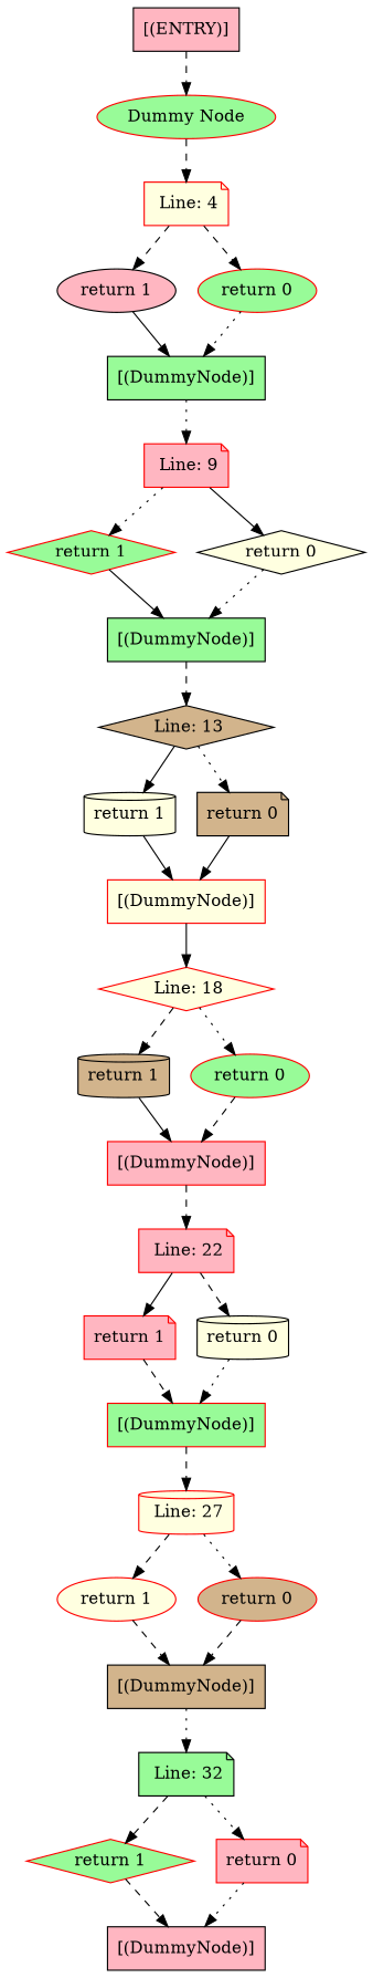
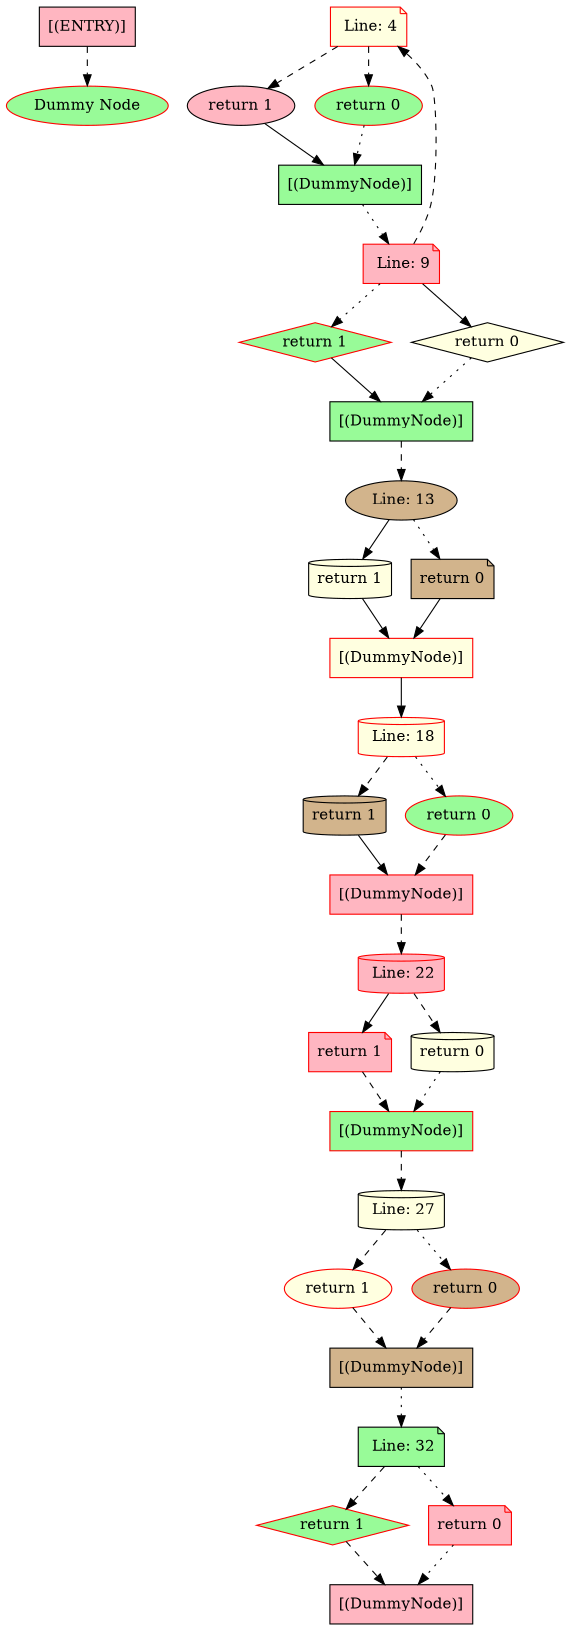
  digraph {
    node [color=red fillcolor=palegreen shape=record style=filled]
    edge [style=dashed]
    n1 [color=black fillcolor=lightpink label="{ [(ENTRY)]\l}"]
    n2 [label="Dummy Node" shape=ellipse]
    n3 [fillcolor=lightyellow label=" Line: 4" shape=note]
    n4 [color=black fillcolor=lightpink label="return 1" shape=ellipse]
    n5 [label="return 0" shape=ellipse]
    n6 [color=black label="{ [(DummyNode)]\l}"]
    n7 [fillcolor=lightpink label=" Line: 9" shape=note]
    n8 [label="return 1" shape=diamond]
    n9 [color=black fillcolor=lightyellow label="return 0" shape=diamond]
    n10 [color=black label="{ [(DummyNode)]\l}"]
-   n11 [color=black fillcolor=tan label=" Line: 13" shape=diamond]
+   n11 [color=black fillcolor=tan label=" Line: 13" shape=ellipse]
    n12 [color=black fillcolor=lightyellow label="return 1" shape=cylinder]
    n13 [color=black fillcolor=tan label="return 0" shape=note]
    n14 [fillcolor=lightyellow label="{ [(DummyNode)]\l}"]
-   n15 [fillcolor=lightyellow label=" Line: 18" shape=diamond]
+   n15 [fillcolor=lightyellow label=" Line: 18" shape=cylinder]
    n16 [color=black fillcolor=tan label="return 1" shape=cylinder]
    n17 [label="return 0" shape=ellipse]
    n18 [fillcolor=lightpink label="{ [(DummyNode)]\l}"]
-   n19 [fillcolor=lightpink label=" Line: 22" shape=note]
+   n19 [fillcolor=lightpink label=" Line: 22" shape=cylinder]
    n20 [fillcolor=lightpink label="return 1" shape=note]
    n21 [color=black fillcolor=lightyellow label="return 0" shape=cylinder]
    n22 [label="{ [(DummyNode)]\l}"]
-   n23 [fillcolor=lightyellow label=" Line: 27" shape=cylinder]
+   n23 [color=black fillcolor=lightyellow label=" Line: 27" shape=cylinder]
    n24 [fillcolor=lightyellow label="return 1" shape=ellipse]
    n25 [fillcolor=tan label="return 0" shape=ellipse]
    n26 [color=black fillcolor=tan label="{ [(DummyNode)]\l}"]
    n27 [color=black label=" Line: 32" shape=note]
    n28 [label="return 1" shape=diamond]
    n29 [fillcolor=lightpink label="return 0" shape=note]
    n30 [color=black fillcolor=lightpink label="{ [(DummyNode)]\l}"]
    n1 -> n2
-   n2 -> n3
+   n7 -> n3
    n3 -> n4
    n3 -> n5
    n4 -> n6 [style=solid]
    n5 -> n6 [style=dotted]
    n6 -> n7 [style=dotted]
    n7 -> n8 [style=dotted]
    n7 -> n9 [style=solid]
    n8 -> n10 [style=solid]
    n9 -> n10 [style=dotted]
    n10 -> n11
    n11 -> n12 [style=solid]
    n11 -> n13 [style=dotted]
    n12 -> n14 [style=solid]
    n13 -> n14 [style=solid]
    n14 -> n15 [style=solid]
    n15 -> n16
    n15 -> n17 [style=dotted]
    n16 -> n18 [style=solid]
    n17 -> n18
    n18 -> n19
    n19 -> n20 [style=solid]
    n19 -> n21
    n20 -> n22
    n21 -> n22 [style=dotted]
    n22 -> n23
    n23 -> n24
    n23 -> n25 [style=dotted]
    n24 -> n26
    n25 -> n26
    n26 -> n27 [style=dotted]
    n27 -> n28
    n27 -> n29 [style=dotted]
    n28 -> n30
    n29 -> n30 [style=dotted]
  }
